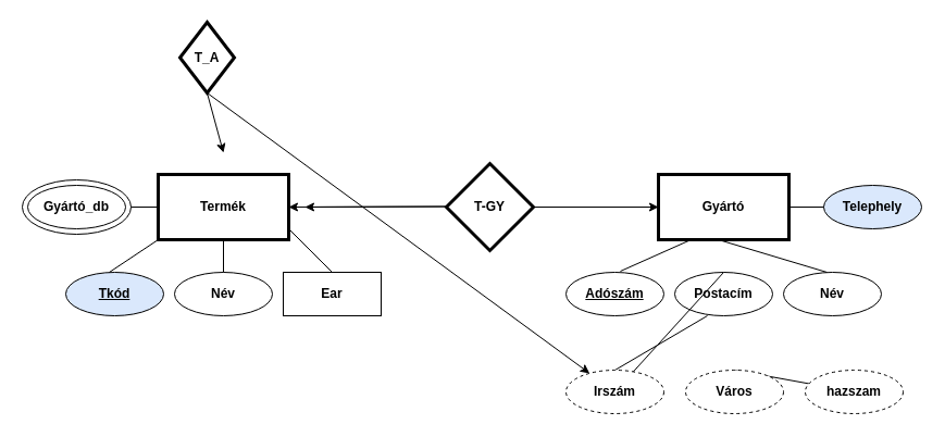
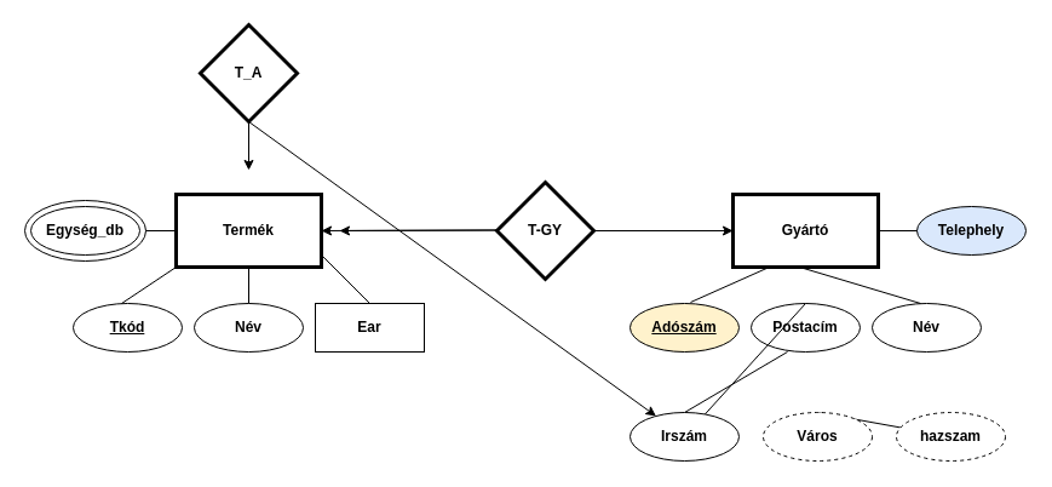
  <mxCell id="0" />
  <mxCell id="1" parent="0" />
  <mxCell id="2" value="&lt;b&gt;Termék&lt;/b&gt;" style="rounded=0;whiteSpace=wrap;strokeWidth=3;html=1;" parent="1" vertex="1"><mxGeometry x="145" y="160" width="120" height="60" as="geometry" /></mxCell>
  <mxCell id="3" value="&lt;b&gt;Gyártó&lt;/b&gt;" style="rounded=0;whiteSpace=wrap;strokeWidth=3;html=1;" parent="1" vertex="1"><mxGeometry x="605" y="160" width="120" height="60" as="geometry" /></mxCell>
- <mxCell id="4" value="&lt;b&gt;&lt;u&gt;Tkód&lt;/u&gt;&lt;/b&gt;" style="ellipse;whiteSpace=wrap;html=1;fillColor=#dae8fc;" parent="1" vertex="1"><mxGeometry x="60" y="250" width="90" height="40" as="geometry" /></mxCell>
+ <mxCell id="4" value="&lt;b&gt;&lt;u&gt;Tkód&lt;/u&gt;&lt;/b&gt;" style="ellipse;whiteSpace=wrap;html=1;" parent="1" vertex="1"><mxGeometry x="60" y="250" width="90" height="40" as="geometry" /></mxCell>
  <mxCell id="5" value="&lt;b&gt;Név&lt;/b&gt;" style="ellipse;whiteSpace=wrap;html=1;" parent="1" vertex="1"><mxGeometry x="160" y="250" width="90" height="40" as="geometry" /></mxCell>
  <mxCell id="6" value="&lt;b&gt;Ear&lt;/b&gt;" style="whiteSpace=wrap;html=1;rounded=0;" parent="1" vertex="1"><mxGeometry x="260" y="250" width="90" height="40" as="geometry" /></mxCell>
  <mxCell id="7" value="" style="endArrow=none;html=1;rounded=0;entryX=0;entryY=1;entryDx=0;entryDy=0;" parent="1" target="2" edge="1"><mxGeometry width="50" height="50" relative="1" as="geometry"><mxPoint x="100" y="250" as="sourcePoint" /><mxPoint x="150" y="200" as="targetPoint" /></mxGeometry></mxCell>
  <mxCell id="8" value="" style="endArrow=none;html=1;rounded=0;entryX=0;entryY=1;entryDx=0;entryDy=0;exitX=0.5;exitY=0;exitDx=0;exitDy=0;" parent="1" source="6" edge="1"><mxGeometry width="50" height="50" relative="1" as="geometry"><mxPoint x="220" y="250" as="sourcePoint" /><mxPoint x="265" y="210" as="targetPoint" /></mxGeometry></mxCell>
  <mxCell id="9" value="" style="endArrow=none;html=1;rounded=0;entryX=0.5;entryY=1;entryDx=0;entryDy=0;exitX=0.5;exitY=0;exitDx=0;exitDy=0;" parent="1" source="5" target="2" edge="1"><mxGeometry width="50" height="50" relative="1" as="geometry"><mxPoint x="182.5" y="250" as="sourcePoint" /><mxPoint x="227.5" y="210" as="targetPoint" /></mxGeometry></mxCell>
  <mxCell id="10" value="&lt;b&gt;Név&lt;/b&gt;" style="ellipse;whiteSpace=wrap;html=1;" parent="1" vertex="1"><mxGeometry x="720" y="250" width="90" height="40" as="geometry" /></mxCell>
  <mxCell id="11" value="&lt;b&gt;Postacím&lt;/b&gt;" style="ellipse;whiteSpace=wrap;html=1;" parent="1" vertex="1"><mxGeometry x="620" y="250" width="90" height="40" as="geometry" /></mxCell>
- <mxCell id="12" value="&lt;b&gt;&lt;u&gt;Adószám&lt;/u&gt;&lt;/b&gt;" style="ellipse;whiteSpace=wrap;html=1;" parent="1" vertex="1"><mxGeometry x="520" y="250" width="90" height="40" as="geometry" /></mxCell>
+ <mxCell id="12" value="&lt;b&gt;&lt;u&gt;Adószám&lt;/u&gt;&lt;/b&gt;" style="ellipse;whiteSpace=wrap;html=1;fillColor=#fff2cc;" parent="1" vertex="1"><mxGeometry x="520" y="250" width="90" height="40" as="geometry" /></mxCell>
  <mxCell id="13" value="" style="endArrow=none;html=1;rounded=0;exitX=0.5;exitY=0;exitDx=0;exitDy=0;" parent="1" source="21" target="22" edge="1"><mxGeometry width="50" height="50" relative="1" as="geometry"><mxPoint x="670" y="330" as="sourcePoint" /><mxPoint x="660" y="290" as="targetPoint" /></mxGeometry></mxCell>
  <mxCell id="14" value="" style="endArrow=none;html=1;rounded=0;entryX=0.5;entryY=1;entryDx=0;entryDy=0;exitX=0.5;exitY=0;exitDx=0;exitDy=0;" parent="1" source="20" edge="1"><mxGeometry width="50" height="50" relative="1" as="geometry"><mxPoint x="610" y="340" as="sourcePoint" /><mxPoint x="650" y="290" as="targetPoint" /></mxGeometry></mxCell>
  <mxCell id="15" value="" style="endArrow=none;html=1;rounded=0;entryX=0.5;entryY=1;entryDx=0;entryDy=0;" parent="1" edge="1"><mxGeometry width="50" height="50" relative="1" as="geometry"><mxPoint x="760" y="250" as="sourcePoint" /><mxPoint x="660" y="220" as="targetPoint" /></mxGeometry></mxCell>
  <mxCell id="16" value="" style="endArrow=none;html=1;rounded=0;exitX=0.5;exitY=0;exitDx=0;exitDy=0;" parent="1" source="11" target="20" edge="1"><mxGeometry width="50" height="50" relative="1" as="geometry"><mxPoint x="740" y="250" as="sourcePoint" /><mxPoint x="640" y="220" as="targetPoint" /></mxGeometry></mxCell>
  <mxCell id="17" value="" style="endArrow=none;html=1;rounded=0;entryX=0.25;entryY=1;entryDx=0;entryDy=0;" parent="1" target="3" edge="1"><mxGeometry width="50" height="50" relative="1" as="geometry"><mxPoint x="570" y="249" as="sourcePoint" /><mxPoint x="640" y="249" as="targetPoint" /></mxGeometry></mxCell>
  <mxCell id="18" value="" style="endArrow=none;html=1;rounded=0;entryX=0.5;entryY=1;entryDx=0;entryDy=0;" parent="1" edge="1"><mxGeometry width="50" height="50" relative="1" as="geometry"><mxPoint x="760" y="190" as="sourcePoint" /><mxPoint x="725" y="190" as="targetPoint" /></mxGeometry></mxCell>
  <mxCell id="19" value="&lt;b&gt;Telephely&lt;/b&gt;" style="ellipse;whiteSpace=wrap;html=1;fillColor=#dae8fc;" parent="1" vertex="1"><mxGeometry x="757" y="170" width="90" height="40" as="geometry" /></mxCell>
- <mxCell id="20" value="&lt;b&gt;Irszám&lt;/b&gt;" style="ellipse;whiteSpace=wrap;html=1;dashed=1;" parent="1" vertex="1"><mxGeometry x="520" y="340" width="90" height="40" as="geometry" /></mxCell>
+ <mxCell id="20" value="&lt;b&gt;Irszám&lt;/b&gt;" style="ellipse;whiteSpace=wrap;html=1;" parent="1" vertex="1"><mxGeometry x="520" y="340" width="90" height="40" as="geometry" /></mxCell>
  <mxCell id="21" value="&lt;b&gt;Város&lt;/b&gt;" style="ellipse;whiteSpace=wrap;html=1;dashed=1;" parent="1" vertex="1"><mxGeometry x="630" y="340" width="90" height="40" as="geometry" /></mxCell>
  <mxCell id="22" value="&lt;b&gt;hazszam&lt;/b&gt;" style="ellipse;whiteSpace=wrap;html=1;dashed=1;" parent="1" vertex="1"><mxGeometry x="740" y="340" width="90" height="40" as="geometry" /></mxCell>
  <mxCell id="23" value="" style="endArrow=classic;html=1;rounded=0;entryX=0;entryY=0.5;entryDx=0;entryDy=0;" parent="1" target="3" edge="1"><mxGeometry width="50" height="50" relative="1" as="geometry"><mxPoint x="490" y="190" as="sourcePoint" /><mxPoint x="540" y="140" as="targetPoint" /></mxGeometry></mxCell>
  <mxCell id="24" value="" style="endArrow=classic;html=1;rounded=0;" parent="1" edge="1"><mxGeometry width="50" height="50" relative="1" as="geometry"><mxPoint x="410" y="189.5" as="sourcePoint" /><mxPoint x="280" y="190" as="targetPoint" /></mxGeometry></mxCell>
  <mxCell id="25" value="" style="endArrow=classic;html=1;rounded=0;entryX=1;entryY=0.5;entryDx=0;entryDy=0;" parent="1" target="2" edge="1"><mxGeometry width="50" height="50" relative="1" as="geometry"><mxPoint x="410" y="189.5" as="sourcePoint" /><mxPoint x="270" y="180" as="targetPoint" /></mxGeometry></mxCell>
  <mxCell id="26" value="&lt;b&gt;T-GY&lt;/b&gt;" style="shape=rhombus;whiteSpace=wrap;html=1;strokeWidth=3;" parent="1" vertex="1"><mxGeometry x="410" y="150" width="80" height="80" as="geometry" /></mxCell>
  <mxCell id="27" value="" style="ellipse;whiteSpace=wrap;html=1;" vertex="1" parent="1"><mxGeometry y="165" width="100" height="50" as="geometry" x="20" /></mxCell>
- <mxCell id="28" value="&lt;b&gt;Gyártó_db&lt;/b&gt;" style="ellipse;whiteSpace=wrap;html=1;" vertex="1" parent="1"><mxGeometry x="25" y="170" width="90" height="40" as="geometry" /></mxCell>
- <mxCell id="29" value="&lt;b&gt;T_A&lt;/b&gt;" style="shape=rhombus;whiteSpace=wrap;html=1;strokeWidth=3;" vertex="1" parent="1"><mxGeometry x="165" y="20" width="50" height="65" as="geometry" /></mxCell>
+ <mxCell id="28" value="&lt;b&gt;Egység_db&lt;/b&gt;" style="ellipse;whiteSpace=wrap;html=1;" vertex="1" parent="1"><mxGeometry x="25" y="170" width="90" height="40" as="geometry" /></mxCell>
+ <mxCell id="29" value="&lt;b&gt;T_A&lt;/b&gt;" style="shape=rhombus;whiteSpace=wrap;html=1;strokeWidth=3;" vertex="1" parent="1"><mxGeometry x="165" y="20" width="80" height="80" as="geometry" /></mxCell>
  <mxCell id="30" value="" style="endArrow=classic;html=1;rounded=0;exitX=0.5;exitY=1;exitDx=0;exitDy=0;" edge="1" parent="1" source="29" target="20"><mxGeometry width="50" height="50" relative="1" as="geometry"><mxPoint x="204.5" y="65" as="sourcePoint" /><mxPoint x="200" y="150" as="targetPoint" /></mxGeometry></mxCell>
  <mxCell id="31" value="" style="endArrow=classic;html=1;rounded=0;exitX=0.5;exitY=1;exitDx=0;exitDy=0;" edge="1" parent="1" source="29"><mxGeometry width="50" height="50" relative="1" as="geometry"><mxPoint x="205" y="110" as="sourcePoint" /><mxPoint x="205" y="140" as="targetPoint" /></mxGeometry></mxCell>
  <mxCell id="32" value="" style="endArrow=none;html=1;rounded=0;entryX=0;entryY=0.5;entryDx=0;entryDy=0;" edge="1" parent="1" target="2"><mxGeometry width="50" height="50" relative="1" as="geometry"><mxPoint x="120" y="190" as="sourcePoint" /><mxPoint x="170" y="140" as="targetPoint" /></mxGeometry></mxCell>
